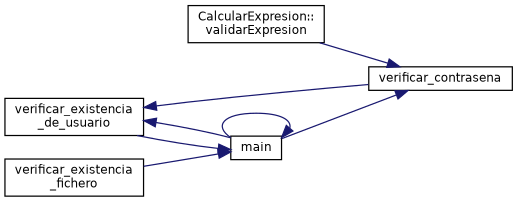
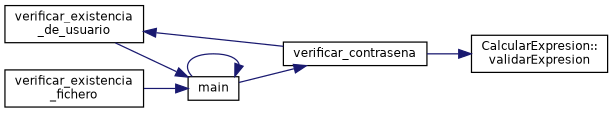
  digraph {
    rankdir=RL
    node [color=black fillcolor=white fontname=Helvetica fontsize=10 shape=record style=filled]
    edge [color=midnightblue dir=back fontname=Helvetica fontsize=10 labelfontname=Helvetica labelfontsize=10 style=solid]
    n1 [height=0.2 label="CalcularExpresion::\lvalidarExpresion" width=0.4]
    n2 [height=0.2 label=verificar_contrasena width=0.4]
    n3 [height=0.2 label=main width=0.4]
    n4 [height=0.2 label="verificar_existencia\l_de_usuario" width=0.4]
    n5 [height=0.2 label="verificar_existencia\l_fichero" width=0.4]
-   n2 -> n1
+   n1 -> n2
    n2 -> n3
    n3 -> n3
    n3 -> n4
    n3 -> n5
    n4 -> n2
-   n4 -> n3
  }
